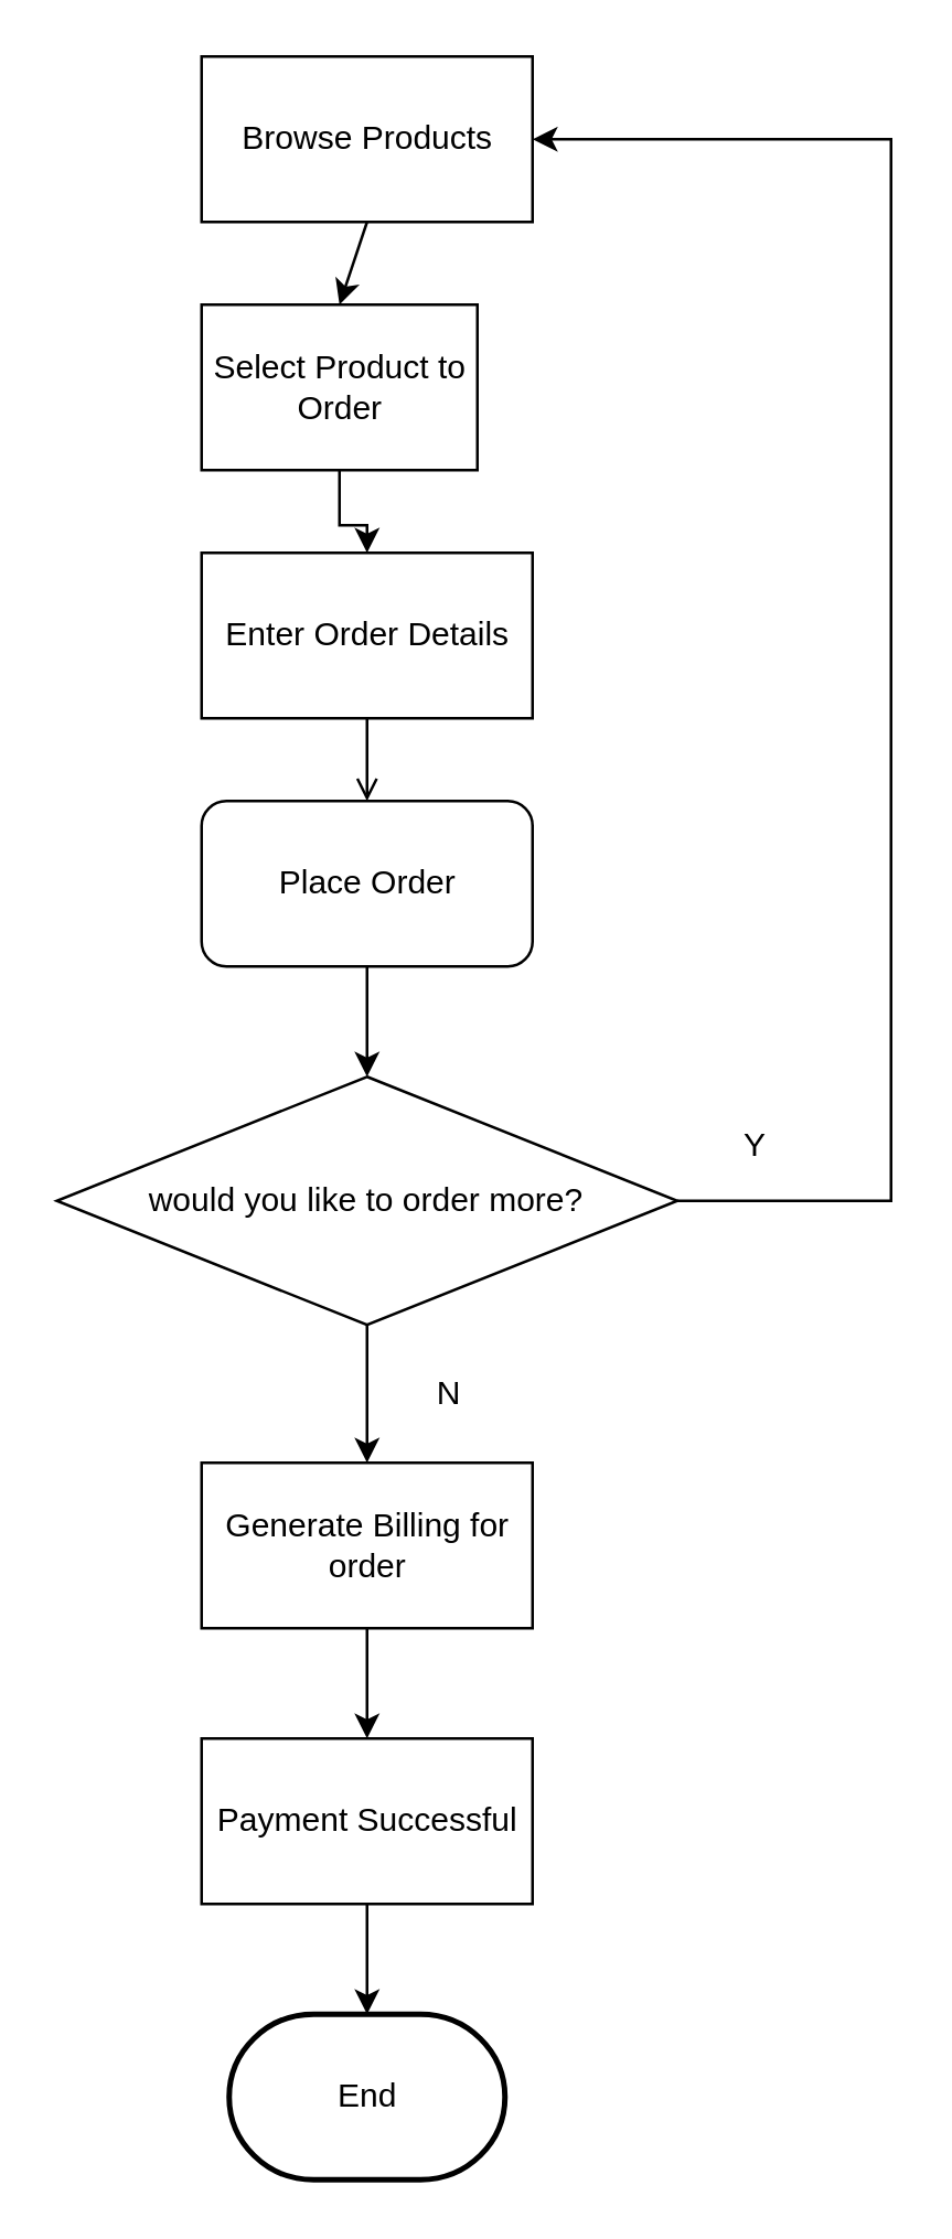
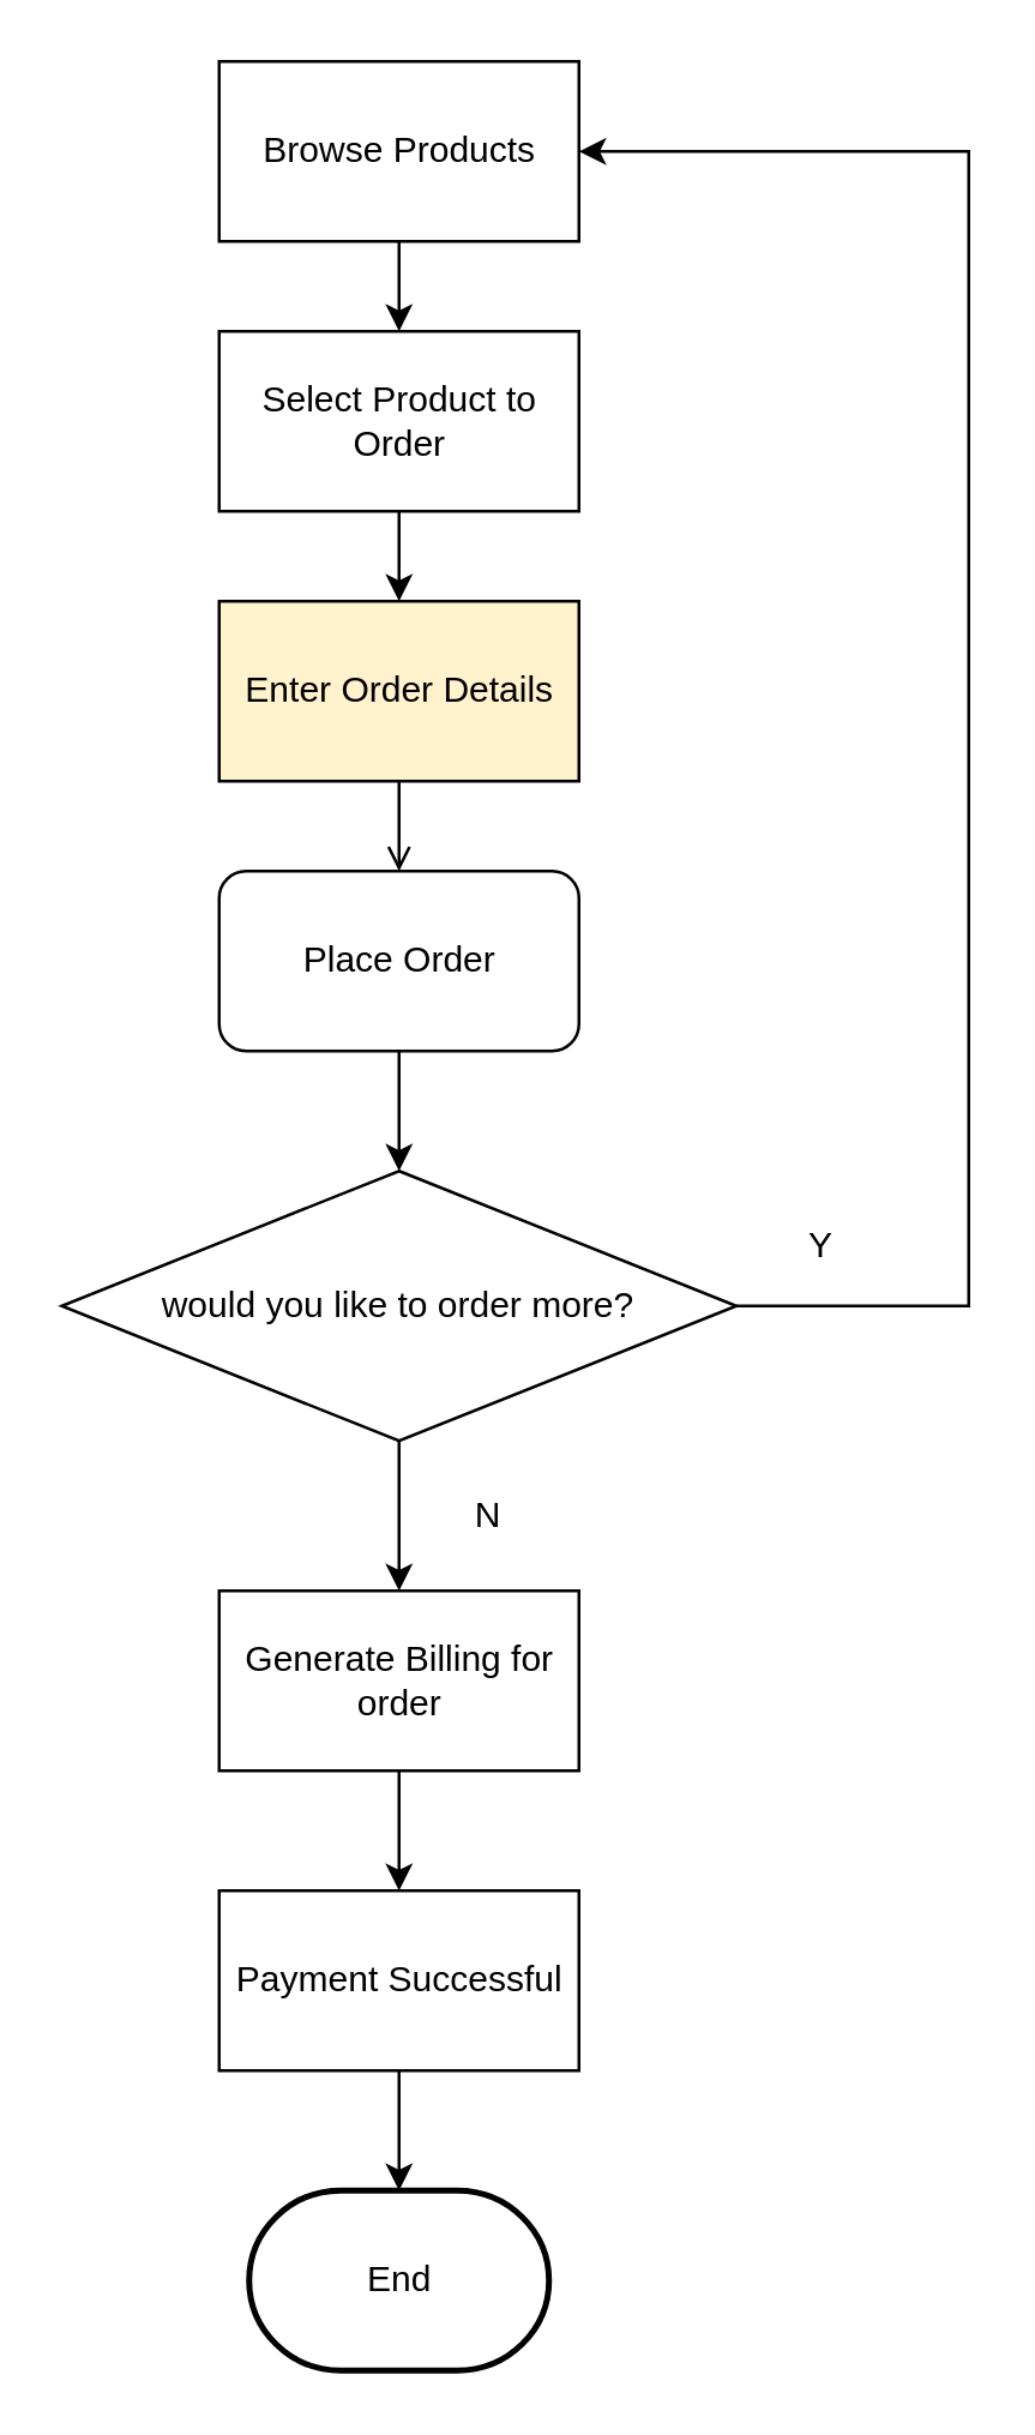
  <mxCell id="0" />
  <mxCell id="1" parent="0" />
  <mxCell id="2" value="Browse Products" style="rounded=0;whiteSpace=wrap;html=1;" vertex="1" parent="1"><mxGeometry x="72.5" y="20" width="120" height="60" as="geometry" /></mxCell>
  <mxCell id="3" value="" style="endArrow=classic;html=1;rounded=0;exitX=0.5;exitY=1;exitDx=0;exitDy=0;entryX=0.5;entryY=0;entryDx=0;entryDy=0;" edge="1" parent="1" source="2" target="5"><mxGeometry width="50" height="50" relative="1" as="geometry"><mxPoint x="122.5" y="260" as="sourcePoint" /><mxPoint x="132.5" y="90" as="targetPoint" /></mxGeometry></mxCell>
  <mxCell id="4" value="" style="edgeStyle=orthogonalEdgeStyle;rounded=0;orthogonalLoop=1;jettySize=auto;html=1;" edge="1" parent="1" source="5" target="7"><mxGeometry relative="1" as="geometry" /></mxCell>
- <mxCell id="5" value="Select Product to Order" style="rounded=0;whiteSpace=wrap;html=1;" vertex="1" parent="1"><mxGeometry x="72.5" y="110" width="100" height="60" as="geometry" /></mxCell>
+ <mxCell id="5" value="Select Product to Order" style="rounded=0;whiteSpace=wrap;html=1;" vertex="1" parent="1"><mxGeometry x="72.5" y="110" width="120" height="60" as="geometry" /></mxCell>
  <mxCell id="6" value="" style="edgeStyle=orthogonalEdgeStyle;rounded=0;orthogonalLoop=1;jettySize=auto;html=1;endArrow=open;" edge="1" parent="1" source="7" target="9"><mxGeometry relative="1" as="geometry" /></mxCell>
- <mxCell id="7" value="Enter Order Details" style="whiteSpace=wrap;html=1;rounded=0;" vertex="1" parent="1"><mxGeometry x="72.5" y="200" width="120" height="60" as="geometry" /></mxCell>
+ <mxCell id="7" value="Enter Order Details" style="whiteSpace=wrap;html=1;rounded=0;fillColor=#fff2cc;" vertex="1" parent="1"><mxGeometry x="72.5" y="200" width="120" height="60" as="geometry" /></mxCell>
  <mxCell id="8" value="" style="edgeStyle=orthogonalEdgeStyle;rounded=0;orthogonalLoop=1;jettySize=auto;html=1;" edge="1" parent="1" source="9" target="12"><mxGeometry relative="1" as="geometry" /></mxCell>
  <mxCell id="9" value="Place Order" style="whiteSpace=wrap;html=1;rounded=1;" vertex="1" parent="1"><mxGeometry x="72.5" y="290" width="120" height="60" as="geometry" /></mxCell>
  <mxCell id="10" style="edgeStyle=orthogonalEdgeStyle;rounded=0;orthogonalLoop=1;jettySize=auto;html=1;entryX=1;entryY=0.5;entryDx=0;entryDy=0;exitX=1;exitY=0.5;exitDx=0;exitDy=0;" edge="1" parent="1" source="12" target="2"><mxGeometry relative="1" as="geometry"><Array as="points"><mxPoint x="322.5" y="435" /><mxPoint x="322.5" y="50" /></Array></mxGeometry></mxCell>
  <mxCell id="11" value="" style="edgeStyle=orthogonalEdgeStyle;rounded=0;orthogonalLoop=1;jettySize=auto;html=1;" edge="1" parent="1" source="12" target="16"><mxGeometry relative="1" as="geometry" /></mxCell>
  <mxCell id="12" value="would you like to order more?" style="rhombus;whiteSpace=wrap;html=1;rounded=0;" vertex="1" parent="1"><mxGeometry x="20" y="390" width="225" height="90" as="geometry" /></mxCell>
  <mxCell id="13" value="Y" style="text;html=1;align=center;verticalAlign=middle;resizable=0;points=[];autosize=1;strokeColor=none;fillColor=none;" vertex="1" parent="1"><mxGeometry x="257.5" y="400" width="30" height="30" as="geometry" /></mxCell>
  <mxCell id="14" value="N" style="text;html=1;align=center;verticalAlign=middle;resizable=0;points=[];autosize=1;strokeColor=none;fillColor=none;" vertex="1" parent="1"><mxGeometry x="146.5" y="490" width="30" height="30" as="geometry" /></mxCell>
  <mxCell id="15" value="" style="edgeStyle=orthogonalEdgeStyle;rounded=0;orthogonalLoop=1;jettySize=auto;html=1;" edge="1" parent="1" source="16" target="18"><mxGeometry relative="1" as="geometry" /></mxCell>
  <mxCell id="16" value="Generate Billing for order" style="whiteSpace=wrap;html=1;rounded=0;" vertex="1" parent="1"><mxGeometry x="72.5" y="530" width="120" height="60" as="geometry" /></mxCell>
  <mxCell id="17" value="" style="edgeStyle=orthogonalEdgeStyle;rounded=0;orthogonalLoop=1;jettySize=auto;html=1;" edge="1" parent="1" source="18" target="19"><mxGeometry relative="1" as="geometry" /></mxCell>
  <mxCell id="18" value="Payment Successful" style="whiteSpace=wrap;html=1;rounded=0;" vertex="1" parent="1"><mxGeometry x="72.5" y="630" width="120" height="60" as="geometry" /></mxCell>
  <mxCell id="19" value="End" style="strokeWidth=2;html=1;shape=mxgraph.flowchart.terminator;whiteSpace=wrap;" vertex="1" parent="1"><mxGeometry x="82.5" y="730" width="100" height="60" as="geometry" /></mxCell>
